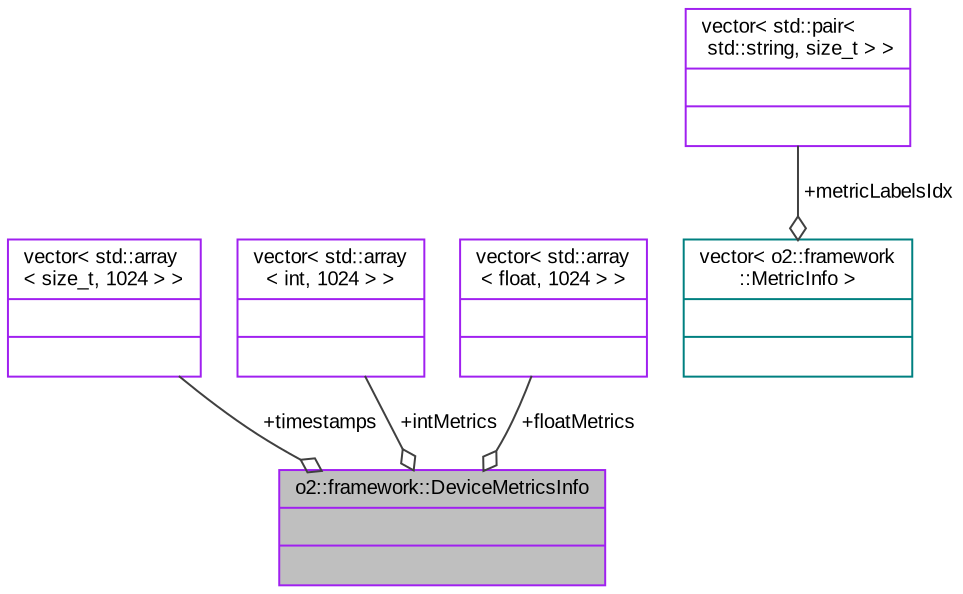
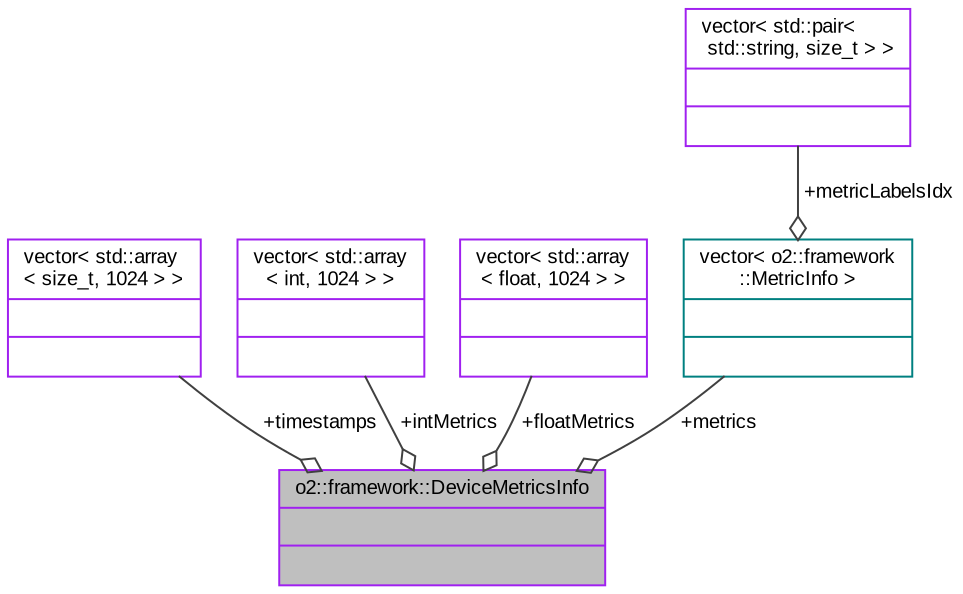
  digraph {
    fontname="Liberation Sans"
    node [color=purple fontname="Liberation Sans" fontsize=10 shape=record]
    edge [arrowhead=odiamond color=grey25 fontname="Liberation Sans" fontsize=10 labelfontname=Helvetica labelfontsize=10 style=solid]
    n1 [fillcolor=grey75 fontcolor=black height=0.2 label="{o2::framework::DeviceMetricsInfo\n||}" style=filled width=0.4]
    n2 [height=0.2 label="{vector\< std::array\l\< size_t, 1024 \> \>\n||}" width=0.4]
    n3 [height=0.2 label="{vector\< std::array\l\< int, 1024 \> \>\n||}" width=0.4]
    n4 [height=0.2 label="{vector\< std::array\l\< float, 1024 \> \>\n||}" width=0.4]
    n5 [color=teal height=0.2 label="{vector\< o2::framework\l::MetricInfo \>\n||}" width=0.4]
    n6 [height=0.2 label="{vector\< std::pair\<\l std::string, size_t \> \>\n||}" width=0.4]
    n2 -> n1 [label=" +timestamps"]
    n3 -> n1 [label=" +intMetrics"]
    n4 -> n1 [label=" +floatMetrics"]
+   n5 -> n1 [label=" +metrics"]
    n6 -> n5 [label=" +metricLabelsIdx"]
  }
